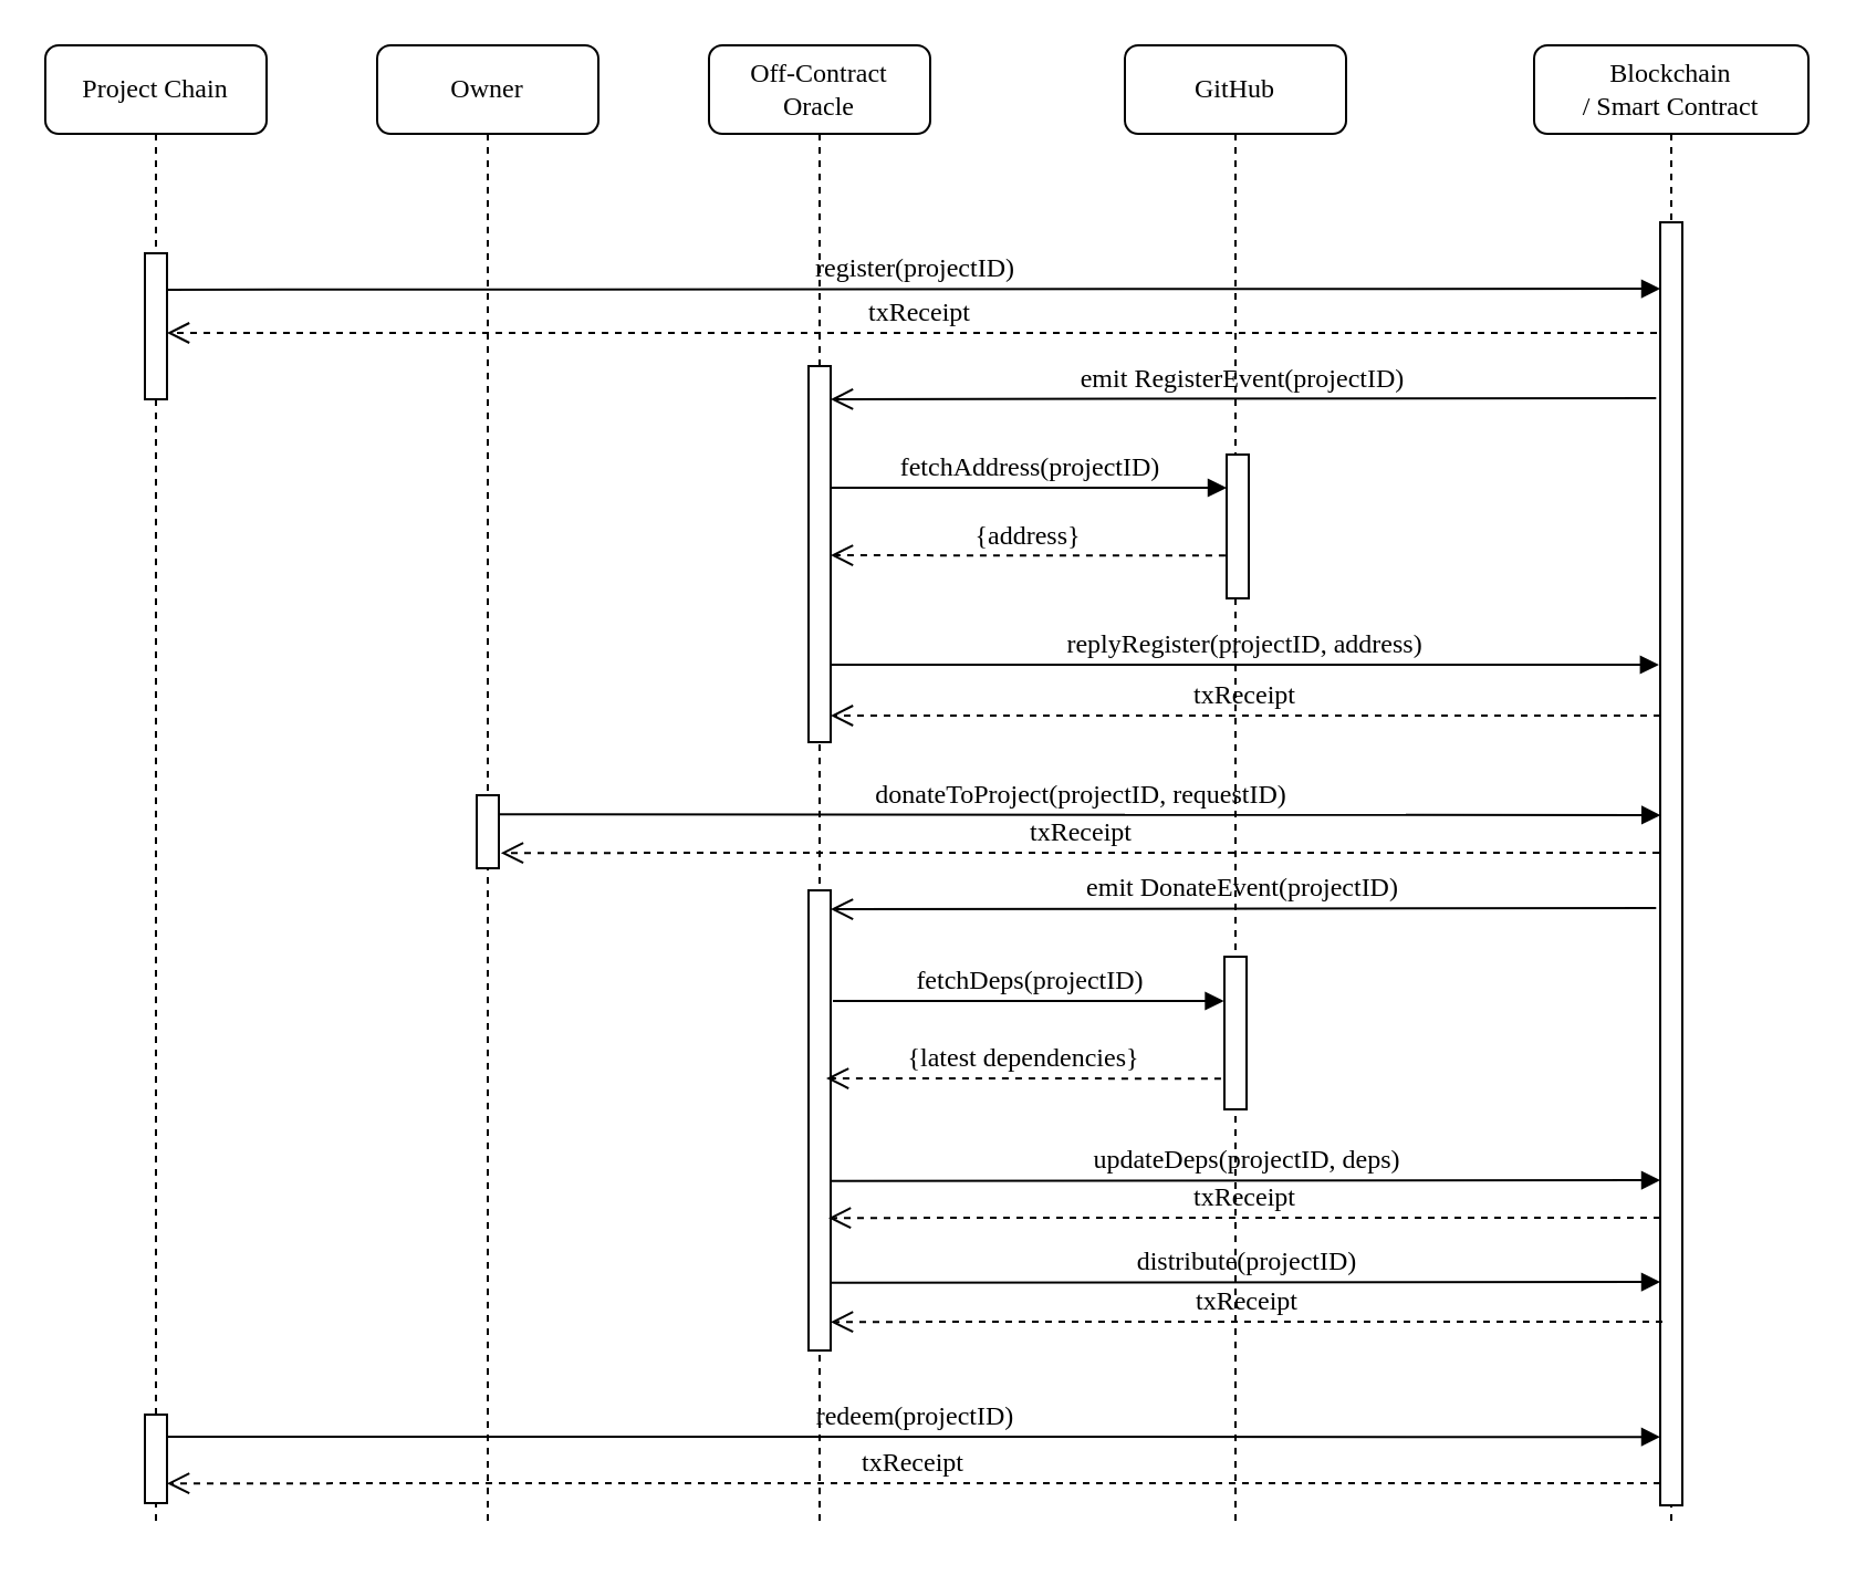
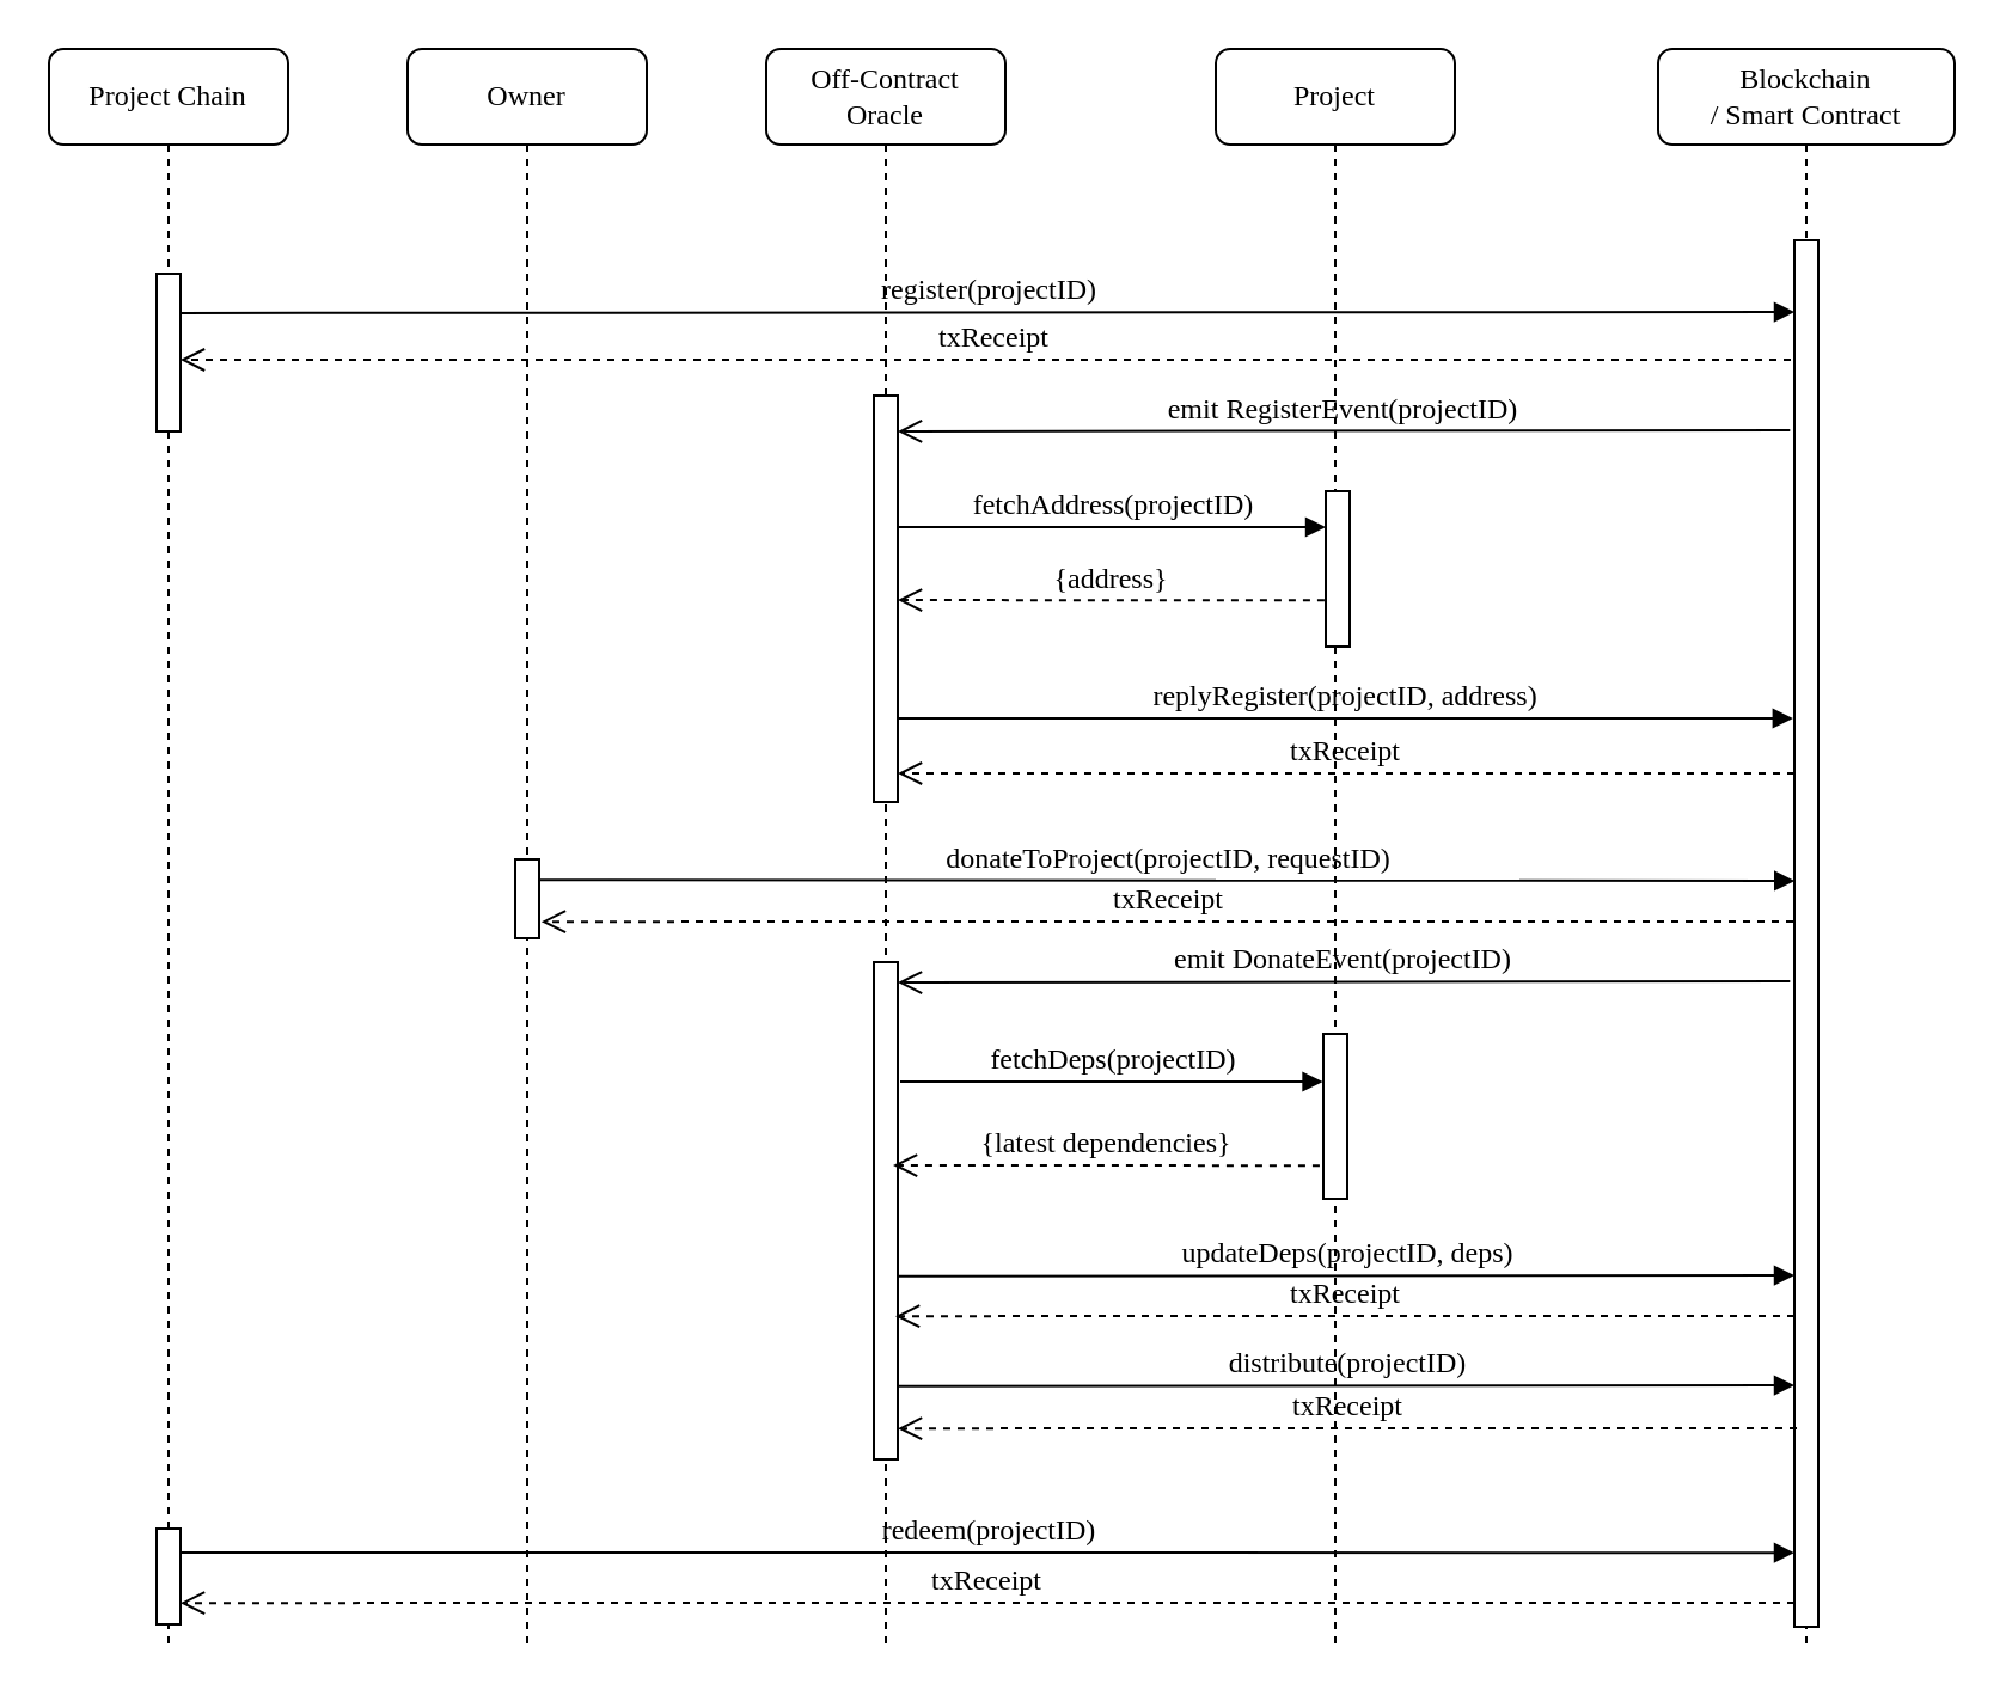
  <mxCell id="0" />
  <mxCell id="1" parent="0" />
  <mxCell id="2" value="Owner" style="shape=umlLifeline;perimeter=lifelinePerimeter;whiteSpace=wrap;html=1;container=1;collapsible=0;recursiveResize=0;outlineConnect=0;rounded=1;shadow=0;comic=0;labelBackgroundColor=none;strokeWidth=1;fontFamily=Verdana;fontSize=12;align=center;" parent="1" vertex="1"><mxGeometry x="170" y="20" width="100" height="670" as="geometry" /></mxCell>
  <mxCell id="3" value="" style="html=1;points=[];perimeter=orthogonalPerimeter;rounded=0;shadow=0;comic=0;labelBackgroundColor=none;strokeWidth=1;fontFamily=Verdana;fontSize=12;align=center;" parent="2" vertex="1"><mxGeometry x="45" y="339" width="10" height="33" as="geometry" /></mxCell>
  <mxCell id="4" value="register(projectID)" style="html=1;verticalAlign=bottom;endArrow=block;labelBackgroundColor=none;fontFamily=Verdana;fontSize=12;edgeStyle=elbowEdgeStyle;elbow=vertical;" parent="2" edge="1" target="19"><mxGeometry relative="1" as="geometry"><mxPoint x="-95.0" y="110.474" as="sourcePoint" /><mxPoint x="579.5" y="110.87" as="targetPoint" /></mxGeometry></mxCell>
  <mxCell id="5" value="txReceipt" style="html=1;verticalAlign=bottom;endArrow=open;dashed=1;endSize=8;labelBackgroundColor=none;fontFamily=Verdana;fontSize=12;" edge="1" parent="2" source="18"><mxGeometry relative="1" as="geometry"><mxPoint x="-95" y="130.0" as="targetPoint" /><mxPoint x="83.46" y="130.09" as="sourcePoint" /></mxGeometry></mxCell>
- <mxCell id="6" value="GitHub" style="shape=umlLifeline;perimeter=lifelinePerimeter;whiteSpace=wrap;html=1;container=1;collapsible=0;recursiveResize=0;outlineConnect=0;rounded=1;shadow=0;comic=0;labelBackgroundColor=none;strokeWidth=1;fontFamily=Verdana;fontSize=12;align=center;" parent="1" vertex="1"><mxGeometry x="508" y="20" width="100" height="670" as="geometry" /></mxCell>
+ <mxCell id="6" value="Project" style="shape=umlLifeline;perimeter=lifelinePerimeter;whiteSpace=wrap;html=1;container=1;collapsible=0;recursiveResize=0;outlineConnect=0;rounded=1;shadow=0;comic=0;labelBackgroundColor=none;strokeWidth=1;fontFamily=Verdana;fontSize=12;align=center;" parent="1" vertex="1"><mxGeometry x="508" y="20" width="100" height="670" as="geometry" /></mxCell>
  <mxCell id="7" value="" style="html=1;points=[];perimeter=orthogonalPerimeter;rounded=0;shadow=0;comic=0;labelBackgroundColor=none;strokeWidth=1;fontFamily=Verdana;fontSize=12;align=center;" parent="6" vertex="1"><mxGeometry x="46" y="185" width="10" height="65" as="geometry" /></mxCell>
  <mxCell id="8" value="emit DonateEvent(projectID)" style="html=1;verticalAlign=bottom;endArrow=open;endSize=8;labelBackgroundColor=none;fontFamily=Verdana;fontSize=12;exitX=-0.185;exitY=0.137;exitDx=0;exitDy=0;exitPerimeter=0;" edge="1" parent="6"><mxGeometry relative="1" as="geometry"><mxPoint x="-133" y="390.54" as="targetPoint" /><mxPoint x="240.15" y="390" as="sourcePoint" /></mxGeometry></mxCell>
  <mxCell id="9" value="" style="html=1;points=[];perimeter=orthogonalPerimeter;rounded=0;shadow=0;comic=0;labelBackgroundColor=none;strokeWidth=1;fontFamily=Verdana;fontSize=12;align=center;" vertex="1" parent="6"><mxGeometry x="45" y="412" width="10" height="69" as="geometry" /></mxCell>
  <mxCell id="10" value="Off-Contract&lt;br&gt;Oracle" style="shape=umlLifeline;perimeter=lifelinePerimeter;whiteSpace=wrap;html=1;container=1;collapsible=0;recursiveResize=0;outlineConnect=0;rounded=1;shadow=0;comic=0;labelBackgroundColor=none;strokeWidth=1;fontFamily=Verdana;fontSize=12;align=center;" parent="1" vertex="1"><mxGeometry x="320" y="20" width="100" height="670" as="geometry" /></mxCell>
  <mxCell id="11" value="" style="html=1;points=[];perimeter=orthogonalPerimeter;rounded=0;shadow=0;comic=0;labelBackgroundColor=none;strokeWidth=1;fontFamily=Verdana;fontSize=12;align=center;" parent="10" vertex="1"><mxGeometry x="45" y="145" width="10" height="170" as="geometry" /></mxCell>
  <mxCell id="12" value="fetchAddress(projectID)" style="html=1;verticalAlign=bottom;endArrow=block;labelBackgroundColor=none;fontFamily=Verdana;fontSize=12;edgeStyle=elbowEdgeStyle;elbow=vertical;entryX=0.001;entryY=0.222;entryDx=0;entryDy=0;entryPerimeter=0;" edge="1" parent="10" target="7"><mxGeometry relative="1" as="geometry"><mxPoint x="55.0" y="200.004" as="sourcePoint" /><mxPoint x="729.5" y="200.4" as="targetPoint" /></mxGeometry></mxCell>
  <mxCell id="13" value="{address}" style="html=1;verticalAlign=bottom;endArrow=open;dashed=1;endSize=8;labelBackgroundColor=none;fontFamily=Verdana;fontSize=12;exitX=-0.054;exitY=0.702;exitDx=0;exitDy=0;exitPerimeter=0;" edge="1" parent="10" source="7"><mxGeometry relative="1" as="geometry"><mxPoint x="55" y="230.54" as="targetPoint" /><mxPoint x="230" y="231" as="sourcePoint" /></mxGeometry></mxCell>
  <mxCell id="14" value="replyRegister(projectID, address)" style="html=1;verticalAlign=bottom;endArrow=block;labelBackgroundColor=none;fontFamily=Verdana;fontSize=12;edgeStyle=elbowEdgeStyle;elbow=vertical;entryX=-0.057;entryY=0.352;entryDx=0;entryDy=0;entryPerimeter=0;" edge="1" parent="10"><mxGeometry relative="1" as="geometry"><mxPoint x="55.0" y="280.044" as="sourcePoint" /><mxPoint x="429.43" y="280.16" as="targetPoint" /></mxGeometry></mxCell>
  <mxCell id="15" value="" style="html=1;points=[];perimeter=orthogonalPerimeter;rounded=0;shadow=0;comic=0;labelBackgroundColor=none;strokeWidth=1;fontFamily=Verdana;fontSize=12;align=center;" vertex="1" parent="10"><mxGeometry x="45" y="382" width="10" height="208" as="geometry" /></mxCell>
  <mxCell id="16" value="{latest dependencies}" style="html=1;verticalAlign=bottom;endArrow=open;dashed=1;endSize=8;labelBackgroundColor=none;fontFamily=Verdana;fontSize=12;exitX=-0.054;exitY=0.702;exitDx=0;exitDy=0;exitPerimeter=0;" edge="1" parent="10"><mxGeometry relative="1" as="geometry"><mxPoint x="53" y="467.0" as="targetPoint" /><mxPoint x="231.46" y="467.09" as="sourcePoint" /></mxGeometry></mxCell>
  <mxCell id="17" value="updateDeps(projectID, deps)" style="html=1;verticalAlign=bottom;endArrow=block;labelBackgroundColor=none;fontFamily=Verdana;fontSize=12;edgeStyle=elbowEdgeStyle;elbow=vertical;exitX=1.023;exitY=0.333;exitDx=0;exitDy=0;exitPerimeter=0;" edge="1" parent="10"><mxGeometry relative="1" as="geometry"><mxPoint x="55" y="513.325" as="sourcePoint" /><mxPoint x="430" y="513.385" as="targetPoint" /></mxGeometry></mxCell>
  <mxCell id="18" value="Blockchain&lt;br&gt;/ Smart Contract" style="shape=umlLifeline;perimeter=lifelinePerimeter;whiteSpace=wrap;html=1;container=1;collapsible=0;recursiveResize=0;outlineConnect=0;rounded=1;shadow=0;comic=0;labelBackgroundColor=none;strokeWidth=1;fontFamily=Verdana;fontSize=12;align=center;" parent="1" vertex="1"><mxGeometry x="693" y="20" width="124" height="670" as="geometry" /></mxCell>
  <mxCell id="19" value="" style="html=1;points=[];perimeter=orthogonalPerimeter;rounded=0;shadow=0;comic=0;labelBackgroundColor=none;strokeWidth=1;fontFamily=Verdana;fontSize=12;align=center;" parent="18" vertex="1"><mxGeometry x="57" y="80" width="10" height="580" as="geometry" /></mxCell>
  <mxCell id="20" value="emit RegisterEvent(projectID)" style="html=1;verticalAlign=bottom;endArrow=open;endSize=8;labelBackgroundColor=none;fontFamily=Verdana;fontSize=12;exitX=-0.185;exitY=0.137;exitDx=0;exitDy=0;exitPerimeter=0;" parent="18" edge="1" source="19"><mxGeometry relative="1" as="geometry"><mxPoint x="-318" y="160.0" as="targetPoint" /><mxPoint x="212.95" y="161.42" as="sourcePoint" /></mxGeometry></mxCell>
  <mxCell id="21" value="fetchDeps(projectID)" style="html=1;verticalAlign=bottom;endArrow=block;labelBackgroundColor=none;fontFamily=Verdana;fontSize=12;edgeStyle=elbowEdgeStyle;elbow=vertical;entryX=-0.022;entryY=0.297;entryDx=0;entryDy=0;entryPerimeter=0;" edge="1" parent="18"><mxGeometry relative="1" as="geometry"><mxPoint x="-317" y="432" as="sourcePoint" /><mxPoint x="-140.22" y="432.493" as="targetPoint" /></mxGeometry></mxCell>
  <mxCell id="22" value="txReceipt" style="html=1;verticalAlign=bottom;endArrow=open;dashed=1;endSize=8;labelBackgroundColor=none;fontFamily=Verdana;fontSize=12;" edge="1" parent="18"><mxGeometry relative="1" as="geometry"><mxPoint x="-318" y="303.0" as="targetPoint" /><mxPoint x="57" y="303" as="sourcePoint" /></mxGeometry></mxCell>
  <mxCell id="23" value="Project Chain" style="shape=umlLifeline;perimeter=lifelinePerimeter;whiteSpace=wrap;html=1;container=1;collapsible=0;recursiveResize=0;outlineConnect=0;rounded=1;shadow=0;comic=0;labelBackgroundColor=none;strokeWidth=1;fontFamily=Verdana;fontSize=12;align=center;" parent="1" vertex="1"><mxGeometry x="20" y="20" width="100" height="670" as="geometry" /></mxCell>
  <mxCell id="24" value="" style="html=1;points=[];perimeter=orthogonalPerimeter;rounded=0;shadow=0;comic=0;labelBackgroundColor=none;strokeWidth=1;fontFamily=Verdana;fontSize=12;align=center;" parent="23" vertex="1"><mxGeometry x="45" y="94" width="10" height="66" as="geometry" /></mxCell>
  <mxCell id="25" value="" style="html=1;points=[];perimeter=orthogonalPerimeter;rounded=0;shadow=0;comic=0;labelBackgroundColor=none;strokeWidth=1;fontFamily=Verdana;fontSize=12;align=center;" parent="23" vertex="1"><mxGeometry x="45" y="619" width="10" height="40" as="geometry" /></mxCell>
  <mxCell id="26" value="redeem(projectID)" style="html=1;verticalAlign=bottom;endArrow=block;labelBackgroundColor=none;fontFamily=Verdana;fontSize=12;edgeStyle=elbowEdgeStyle;elbow=horizontal;entryX=0;entryY=0.939;entryDx=0;entryDy=0;entryPerimeter=0;exitX=1;exitY=0.35;exitDx=0;exitDy=0;exitPerimeter=0;" parent="1" edge="1"><mxGeometry relative="1" as="geometry"><mxPoint x="75" y="649" as="sourcePoint" /><mxPoint x="750" y="649.11" as="targetPoint" /><Array as="points"><mxPoint x="220" y="649" /><mxPoint x="270" y="649" /><mxPoint x="390" y="649" /></Array></mxGeometry></mxCell>
  <mxCell id="27" value="donateToProject(projectID, requestID)" style="html=1;verticalAlign=bottom;endArrow=block;labelBackgroundColor=none;fontFamily=Verdana;fontSize=12;edgeStyle=elbowEdgeStyle;elbow=vertical;exitX=1.044;exitY=0.261;exitDx=0;exitDy=0;exitPerimeter=0;entryX=0.012;entryY=0.462;entryDx=0;entryDy=0;entryPerimeter=0;" edge="1" parent="1" source="3" target="19"><mxGeometry relative="1" as="geometry"><mxPoint x="230" y="365" as="sourcePoint" /><mxPoint x="730" y="366" as="targetPoint" /></mxGeometry></mxCell>
  <mxCell id="28" value="distribute(projectID)" style="html=1;verticalAlign=bottom;endArrow=block;labelBackgroundColor=none;fontFamily=Verdana;fontSize=12;edgeStyle=elbowEdgeStyle;elbow=vertical;exitX=1.023;exitY=0.333;exitDx=0;exitDy=0;exitPerimeter=0;" edge="1" parent="1"><mxGeometry relative="1" as="geometry"><mxPoint x="375" y="579.325" as="sourcePoint" /><mxPoint x="750" y="579.476" as="targetPoint" /></mxGeometry></mxCell>
  <mxCell id="29" value="txReceipt" style="html=1;verticalAlign=bottom;endArrow=open;dashed=1;endSize=8;labelBackgroundColor=none;fontFamily=Verdana;fontSize=12;entryX=1.093;entryY=0.699;entryDx=0;entryDy=0;entryPerimeter=0;" edge="1" parent="1"><mxGeometry relative="1" as="geometry"><mxPoint x="225.93" y="385.067" as="targetPoint" /><mxPoint x="749.5" y="385" as="sourcePoint" /></mxGeometry></mxCell>
  <mxCell id="30" value="txReceipt" style="html=1;verticalAlign=bottom;endArrow=open;dashed=1;endSize=8;labelBackgroundColor=none;fontFamily=Verdana;fontSize=12;entryX=1.093;entryY=0.699;entryDx=0;entryDy=0;entryPerimeter=0;" edge="1" parent="1"><mxGeometry relative="1" as="geometry"><mxPoint x="374" y="550.067" as="targetPoint" /><mxPoint x="750" y="550" as="sourcePoint" /></mxGeometry></mxCell>
  <mxCell id="31" value="txReceipt" style="html=1;verticalAlign=bottom;endArrow=open;dashed=1;endSize=8;labelBackgroundColor=none;fontFamily=Verdana;fontSize=12;entryX=1.093;entryY=0.699;entryDx=0;entryDy=0;entryPerimeter=0;" edge="1" parent="1"><mxGeometry relative="1" as="geometry"><mxPoint x="375" y="597.067" as="targetPoint" /><mxPoint x="751" y="597" as="sourcePoint" /></mxGeometry></mxCell>
  <mxCell id="32" value="txReceipt" style="html=1;verticalAlign=bottom;endArrow=open;dashed=1;endSize=8;labelBackgroundColor=none;fontFamily=Verdana;fontSize=12;entryX=1.093;entryY=0.699;entryDx=0;entryDy=0;entryPerimeter=0;" edge="1" parent="1"><mxGeometry relative="1" as="geometry"><mxPoint x="75" y="670.067" as="targetPoint" /><mxPoint x="750" y="670" as="sourcePoint" /></mxGeometry></mxCell>
